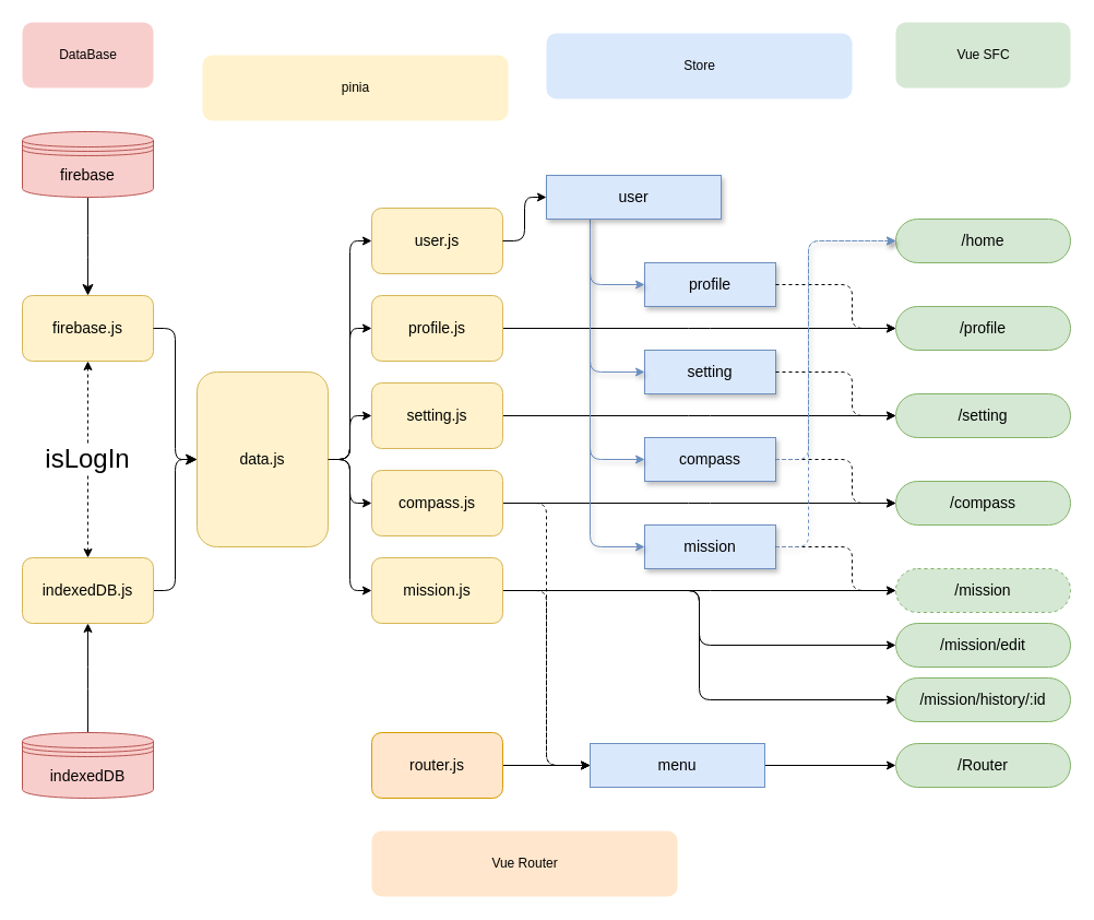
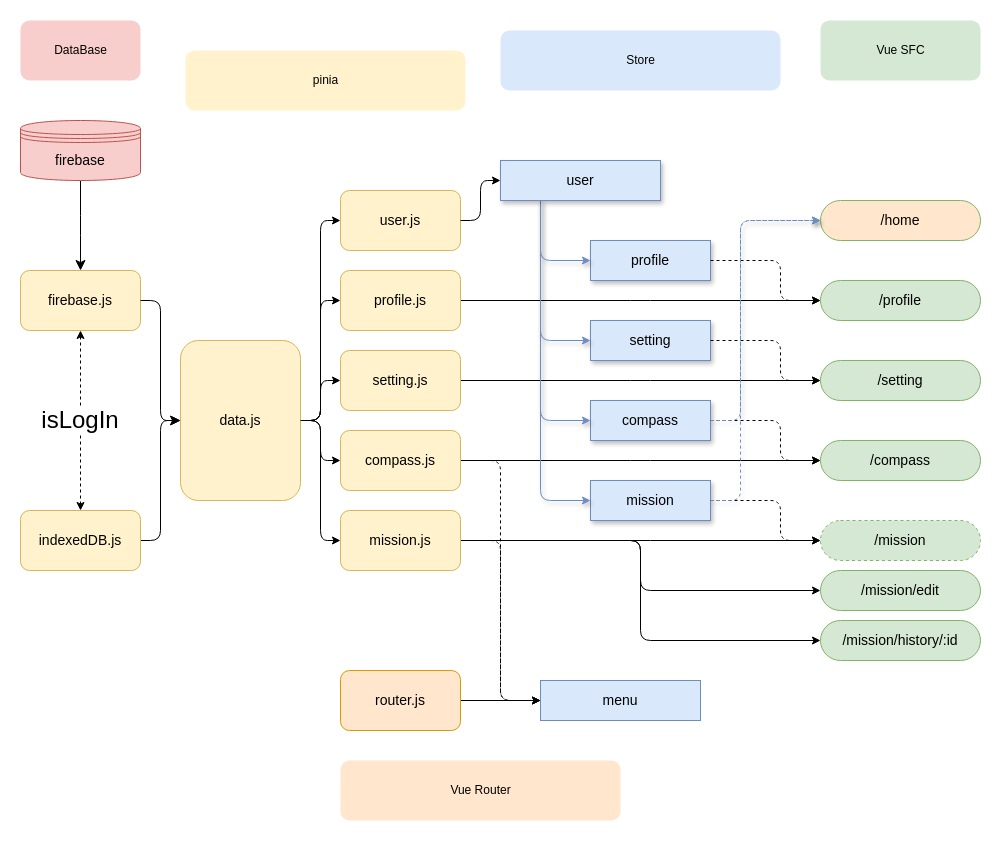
  <mxCell id="0" />
  <mxCell id="1" parent="0" />
  <mxCell id="2" style="edgeStyle=elbowEdgeStyle;rounded=1;html=1;fontSize=11;fontColor=default;" parent="1" source="3" target="15" edge="1"><mxGeometry relative="1" as="geometry" /></mxCell>
  <mxCell id="3" value="profile.js" style="rounded=1;whiteSpace=wrap;html=1;fontSize=14;spacing=0;align=center;fillColor=#fff2cc;strokeColor=#d6b656;fillStyle=auto;" parent="1" vertex="1"><mxGeometry x="340" y="270" width="120" height="60" as="geometry" /></mxCell>
  <mxCell id="4" style="edgeStyle=elbowEdgeStyle;rounded=1;html=1;fontSize=11;fontColor=default;exitX=1;exitY=0.5;exitDx=0;exitDy=0;" parent="1" source="5" target="10" edge="1"><mxGeometry relative="1" as="geometry"><mxPoint x="740" y="380" as="sourcePoint" /></mxGeometry></mxCell>
  <mxCell id="5" value="setting.js" style="rounded=1;whiteSpace=wrap;html=1;fontSize=14;spacing=0;align=center;fillColor=#fff2cc;strokeColor=#d6b656;fillStyle=auto;" parent="1" vertex="1"><mxGeometry x="340" y="350" width="120" height="60" as="geometry" /></mxCell>
  <mxCell id="6" style="edgeStyle=elbowEdgeStyle;rounded=1;html=1;fontSize=11;fontColor=default;" parent="1" source="8" target="18" edge="1"><mxGeometry relative="1" as="geometry" /></mxCell>
  <mxCell id="7" style="edgeStyle=orthogonalEdgeStyle;rounded=1;html=1;entryX=0;entryY=0.5;entryDx=0;entryDy=0;fontSize=11;fontColor=default;dashed=1;" parent="1" source="8" target="32" edge="1"><mxGeometry relative="1" as="geometry" /></mxCell>
  <mxCell id="8" value="compass.js" style="rounded=1;whiteSpace=wrap;html=1;fontSize=14;spacing=0;align=center;fillColor=#fff2cc;strokeColor=#d6b656;fillStyle=auto;" parent="1" vertex="1"><mxGeometry x="340" y="430" width="120" height="60" as="geometry" /></mxCell>
  <mxCell id="9" value="" style="edgeStyle=elbowEdgeStyle;elbow=horizontal;endArrow=classic;html=1;curved=0;rounded=1;endSize=8;startSize=8;fontSize=14;" parent="1" source="12" target="22" edge="1"><mxGeometry width="50" height="50" relative="1" as="geometry"><mxPoint x="370" y="330" as="sourcePoint" /><mxPoint x="370" y="280" as="targetPoint" /></mxGeometry></mxCell>
  <mxCell id="10" value="/setting" style="rounded=1;whiteSpace=wrap;html=1;fontSize=14;glass=0;arcSize=50;align=center;spacingLeft=0;spacing=0;labelBorderColor=none;labelBackgroundColor=none;fillColor=#d5e8d4;strokeColor=#82b366;" parent="1" vertex="1"><mxGeometry x="820" y="360" width="160" height="40" as="geometry" /></mxCell>
  <mxCell id="11" value="/mission/history/:id" style="rounded=1;whiteSpace=wrap;html=1;fontSize=14;arcSize=50;align=center;spacingLeft=0;spacing=0;labelBorderColor=none;labelBackgroundColor=none;fillColor=#d5e8d4;strokeColor=#82b366;" parent="1" vertex="1"><mxGeometry x="820" y="620" width="160" height="40" as="geometry" /></mxCell>
  <mxCell id="12" value="firebase" style="shape=datastore;whiteSpace=wrap;html=1;fontSize=14;fillColor=#f8cecc;strokeColor=#b85450;rounded=1;" parent="1" vertex="1"><mxGeometry x="20" y="120" width="120" height="60" as="geometry" /></mxCell>
- <mxCell id="13" style="edgeStyle=elbowEdgeStyle;html=1;fontSize=14;rounded=1;" parent="1" source="14" target="24" edge="1"><mxGeometry relative="1" as="geometry" /></mxCell>
- <mxCell id="14" value="indexedDB" style="shape=datastore;whiteSpace=wrap;html=1;fontSize=14;fillColor=#f8cecc;strokeColor=#b85450;rounded=1;" parent="1" vertex="1"><mxGeometry x="20" y="670" width="120" height="60" as="geometry" /></mxCell>
  <mxCell id="15" value="/profile" style="rounded=1;whiteSpace=wrap;html=1;fontSize=14;glass=0;arcSize=50;align=center;spacingLeft=0;spacing=0;labelBorderColor=none;labelBackgroundColor=none;fillColor=#d5e8d4;strokeColor=#82b366;" parent="1" vertex="1"><mxGeometry x="820" y="280" width="160" height="40" as="geometry" /></mxCell>
  <mxCell id="16" value="/mission" style="rounded=1;whiteSpace=wrap;html=1;fontSize=14;arcSize=50;align=center;spacingLeft=0;spacing=0;labelBorderColor=none;labelBackgroundColor=none;fillColor=#d5e8d4;strokeColor=#82b366;dashed=1;" parent="1" vertex="1"><mxGeometry x="820" y="520" width="160" height="40" as="geometry" /></mxCell>
  <mxCell id="17" value="/mission/edit" style="rounded=1;whiteSpace=wrap;html=1;fontSize=14;arcSize=50;align=center;spacingLeft=0;spacing=0;labelBorderColor=none;labelBackgroundColor=none;fillColor=#d5e8d4;strokeColor=#82b366;" parent="1" vertex="1"><mxGeometry x="820" y="570" width="160" height="40" as="geometry" /></mxCell>
  <mxCell id="18" value="/compass" style="rounded=1;whiteSpace=wrap;html=1;fontSize=14;glass=0;arcSize=50;align=center;spacingLeft=0;spacing=0;labelBorderColor=none;labelBackgroundColor=none;fillColor=#d5e8d4;strokeColor=#82b366;" parent="1" vertex="1"><mxGeometry x="820" y="440" width="160" height="40" as="geometry" /></mxCell>
  <mxCell id="19" value="Vue SFC" style="text;strokeColor=none;fillColor=#d5e8d4;html=1;verticalAlign=middle;align=center;rounded=1;" parent="1" vertex="1"><mxGeometry x="820" y="20" width="160" height="60" as="geometry" /></mxCell>
  <mxCell id="20" value="Store" style="text;strokeColor=none;fillColor=#dae8fc;html=1;verticalAlign=middle;align=center;rounded=1;" parent="1" vertex="1"><mxGeometry x="500" y="30" width="280" height="60" as="geometry" /></mxCell>
  <mxCell id="21" value="DataBase" style="text;strokeColor=none;fillColor=#f8cecc;html=1;verticalAlign=middle;align=center;rounded=1;" parent="1" vertex="1"><mxGeometry x="20" y="20" width="120" height="60" as="geometry" /></mxCell>
  <mxCell id="22" value="firebase.js" style="rounded=1;whiteSpace=wrap;html=1;fontSize=14;fillColor=#fff2cc;strokeColor=#d6b656;" parent="1" vertex="1"><mxGeometry x="20" y="270" width="120" height="60" as="geometry" /></mxCell>
  <mxCell id="23" style="edgeStyle=elbowEdgeStyle;html=1;rounded=1;" parent="1" source="24" target="38" edge="1"><mxGeometry relative="1" as="geometry"><mxPoint x="220" y="445" as="targetPoint" /></mxGeometry></mxCell>
  <mxCell id="24" value="indexedDB.js" style="rounded=1;whiteSpace=wrap;html=1;fontSize=14;fillColor=#fff2cc;strokeColor=#d6b656;" parent="1" vertex="1"><mxGeometry x="20" y="510" width="120" height="60" as="geometry" /></mxCell>
  <mxCell id="25" value="" style="edgeStyle=elbowEdgeStyle;elbow=horizontal;endArrow=classic;html=1;curved=0;rounded=1;endSize=8;startSize=8;fontSize=14;" parent="1" source="22" target="38" edge="1"><mxGeometry width="50" height="50" relative="1" as="geometry"><mxPoint x="90" y="200" as="sourcePoint" /><mxPoint x="220" y="445" as="targetPoint" /></mxGeometry></mxCell>
  <mxCell id="26" style="edgeStyle=elbowEdgeStyle;rounded=1;html=1;fontSize=11;fontColor=default;" parent="1" source="30" target="16" edge="1"><mxGeometry relative="1" as="geometry" /></mxCell>
  <mxCell id="27" style="edgeStyle=elbowEdgeStyle;rounded=1;html=1;fontSize=11;fontColor=default;" parent="1" source="30" target="17" edge="1"><mxGeometry relative="1" as="geometry" /></mxCell>
  <mxCell id="28" style="edgeStyle=orthogonalEdgeStyle;html=1;entryX=0;entryY=0.5;entryDx=0;entryDy=0;fontSize=11;fontColor=default;rounded=1;dashed=1;strokeWidth=1;jumpSize=6;shadow=0;" parent="1" source="30" target="32" edge="1"><mxGeometry relative="1" as="geometry" /></mxCell>
  <mxCell id="29" style="edgeStyle=orthogonalEdgeStyle;rounded=1;jumpSize=6;html=1;entryX=0;entryY=0.5;entryDx=0;entryDy=0;shadow=0;strokeWidth=1;fontSize=24;fontColor=default;startArrow=none;startFill=0;" parent="1" source="30" target="11" edge="1"><mxGeometry relative="1" as="geometry" /></mxCell>
  <mxCell id="30" value="mission.js" style="rounded=1;whiteSpace=wrap;html=1;fontSize=14;spacing=0;align=center;fillColor=#fff2cc;strokeColor=#d6b656;fillStyle=auto;" parent="1" vertex="1"><mxGeometry x="340" y="510" width="120" height="60" as="geometry" /></mxCell>
- <mxCell id="31" style="edgeStyle=orthogonalEdgeStyle;rounded=1;html=1;fontSize=11;fontColor=default;" parent="1" source="32" target="33" edge="1"><mxGeometry relative="1" as="geometry" /></mxCell>
  <mxCell id="32" value="menu" style="rounded=1;whiteSpace=wrap;html=1;fontSize=14;spacing=0;align=center;arcSize=0;fillColor=#dae8fc;strokeColor=#6c8ebf;" parent="1" vertex="1"><mxGeometry x="540" y="680" width="160" height="40" as="geometry" /></mxCell>
- <mxCell id="33" value="/Router" style="rounded=1;whiteSpace=wrap;html=1;fontSize=14;glass=0;arcSize=50;align=center;spacingLeft=0;spacing=0;labelBorderColor=none;labelBackgroundColor=none;fillColor=#d5e8d4;strokeColor=#82b366;" parent="1" vertex="1"><mxGeometry x="820" y="680" width="160" height="40" as="geometry" /></mxCell>
  <mxCell id="34" style="edgeStyle=elbowEdgeStyle;rounded=1;html=1;fontColor=default;" parent="1" source="38" target="3" edge="1"><mxGeometry relative="1" as="geometry" /></mxCell>
  <mxCell id="35" style="edgeStyle=elbowEdgeStyle;rounded=1;html=1;fontColor=default;" parent="1" source="38" target="5" edge="1"><mxGeometry relative="1" as="geometry" /></mxCell>
  <mxCell id="36" style="edgeStyle=elbowEdgeStyle;rounded=1;html=1;fontColor=default;" parent="1" source="38" target="30" edge="1"><mxGeometry relative="1" as="geometry" /></mxCell>
  <mxCell id="37" style="edgeStyle=elbowEdgeStyle;rounded=1;html=1;fontColor=default;" parent="1" source="38" target="8" edge="1"><mxGeometry relative="1" as="geometry" /></mxCell>
  <mxCell id="38" value="data.js" style="rounded=1;whiteSpace=wrap;html=1;fontSize=14;spacing=0;align=center;fillColor=#fff2cc;strokeColor=#d6b656;fillStyle=auto;" parent="1" vertex="1"><mxGeometry x="180" y="340" width="120" height="160" as="geometry" /></mxCell>
  <mxCell id="39" style="edgeStyle=orthogonalEdgeStyle;html=1;entryX=0;entryY=0.5;entryDx=0;entryDy=0;rounded=1;" parent="1" source="40" target="32" edge="1"><mxGeometry relative="1" as="geometry" /></mxCell>
  <mxCell id="40" value="router.js" style="rounded=1;whiteSpace=wrap;html=1;fontSize=14;spacing=0;align=center;fillColor=#ffe6cc;strokeColor=#d79b00;fillStyle=auto;" parent="1" vertex="1"><mxGeometry x="340" y="670" width="120" height="60" as="geometry" /></mxCell>
  <mxCell id="41" style="edgeStyle=orthogonalEdgeStyle;rounded=1;jumpSize=6;html=1;shadow=0;dashed=1;strokeWidth=1;fontSize=24;fontColor=default;startArrow=none;startFill=0;" parent="1" source="43" target="24" edge="1"><mxGeometry relative="1" as="geometry" /></mxCell>
  <mxCell id="42" style="edgeStyle=orthogonalEdgeStyle;rounded=1;jumpSize=6;html=1;shadow=0;dashed=1;strokeWidth=1;fontSize=24;fontColor=default;startArrow=none;startFill=0;" parent="1" source="43" target="22" edge="1"><mxGeometry relative="1" as="geometry" /></mxCell>
  <mxCell id="43" value="isLogIn" style="text;html=1;strokeColor=none;fillColor=none;align=center;verticalAlign=middle;whiteSpace=wrap;rounded=1;glass=0;fillStyle=hatch;strokeWidth=1;fontSize=24;fontColor=default;fontStyle=0;horizontal=1;" parent="1" vertex="1"><mxGeometry x="20" y="405" width="120" height="30" as="geometry" /></mxCell>
- <mxCell id="44" value="/home" style="rounded=1;whiteSpace=wrap;html=1;fontSize=14;glass=0;arcSize=50;align=center;spacingLeft=0;spacing=0;labelBorderColor=none;labelBackgroundColor=none;fillColor=#d5e8d4;strokeColor=#82b366;" parent="1" vertex="1"><mxGeometry x="820" y="200" width="160" height="40" as="geometry" /></mxCell>
+ <mxCell id="44" value="/home" style="rounded=1;whiteSpace=wrap;html=1;fontSize=14;glass=0;arcSize=50;align=center;spacingLeft=0;spacing=0;labelBorderColor=none;labelBackgroundColor=none;fillColor=#ffe6cc;strokeColor=#82b366;" parent="1" vertex="1"><mxGeometry x="820" y="200" width="160" height="40" as="geometry" /></mxCell>
  <mxCell id="45" value="user&lt;span style=&quot;background-color: transparent;&quot;&gt;.js&lt;/span&gt;" style="rounded=1;whiteSpace=wrap;html=1;fontSize=14;spacing=0;align=center;fillColor=#fff2cc;strokeColor=#d6b656;" parent="1" vertex="1"><mxGeometry x="340" y="190" width="120" height="60" as="geometry" /></mxCell>
  <mxCell id="46" style="edgeStyle=elbowEdgeStyle;rounded=1;html=1;fontColor=default;entryX=0;entryY=0.5;entryDx=0;entryDy=0;exitX=1;exitY=0.5;exitDx=0;exitDy=0;" parent="1" source="38" target="45" edge="1"><mxGeometry relative="1" as="geometry"><mxPoint x="310" y="430" as="sourcePoint" /><mxPoint x="350" y="310" as="targetPoint" /></mxGeometry></mxCell>
  <mxCell id="47" style="edgeStyle=orthogonalEdgeStyle;rounded=1;jumpSize=6;html=1;shadow=0;strokeWidth=1;fontSize=24;fontColor=default;startArrow=none;startFill=0;entryX=0;entryY=0.5;entryDx=0;entryDy=0;" parent="1" source="45" target="57" edge="1"><mxGeometry relative="1" as="geometry"><mxPoint x="460" y="170" as="sourcePoint" /><mxPoint x="560" y="160" as="targetPoint" /></mxGeometry></mxCell>
  <mxCell id="48" value="" style="group;rounded=1;" parent="1" vertex="1" connectable="0"><mxGeometry x="500" y="160" width="210" height="360" as="geometry" /></mxCell>
  <mxCell id="49" value="compass" style="rounded=1;whiteSpace=wrap;html=1;fontSize=14;spacing=0;align=center;arcSize=0;strokeColor=#6c8ebf;shadow=1;fillColor=#dae8fc;" parent="48" vertex="1"><mxGeometry x="90" y="240" width="120" height="40" as="geometry" /></mxCell>
  <mxCell id="50" style="edgeStyle=orthogonalEdgeStyle;html=1;entryX=0;entryY=0.5;entryDx=0;entryDy=0;rounded=1;curved=0;exitX=0.25;exitY=1;exitDx=0;exitDy=0;strokeColor=#6c8ebf;shadow=1;fillColor=#dae8fc;" parent="48" source="57" target="49" edge="1"><mxGeometry relative="1" as="geometry" /></mxCell>
  <mxCell id="51" value="mission" style="rounded=1;whiteSpace=wrap;html=1;fontSize=14;spacing=0;align=center;arcSize=0;strokeColor=#6c8ebf;shadow=1;fillColor=#dae8fc;" parent="48" vertex="1"><mxGeometry x="90" y="320" width="120" height="40" as="geometry" /></mxCell>
  <mxCell id="52" style="edgeStyle=orthogonalEdgeStyle;html=1;entryX=0;entryY=0.5;entryDx=0;entryDy=0;exitX=0.25;exitY=1;exitDx=0;exitDy=0;strokeColor=#6c8ebf;shadow=1;fillColor=#dae8fc;rounded=1;" parent="48" source="57" target="51" edge="1"><mxGeometry relative="1" as="geometry" /></mxCell>
  <mxCell id="53" value="profile" style="rounded=1;whiteSpace=wrap;html=1;fontSize=14;spacing=0;align=center;arcSize=0;strokeColor=#6c8ebf;shadow=1;fillColor=#dae8fc;" parent="48" vertex="1"><mxGeometry x="90" y="80" width="120" height="40" as="geometry" /></mxCell>
  <mxCell id="54" style="edgeStyle=orthogonalEdgeStyle;html=1;entryX=0;entryY=0.5;entryDx=0;entryDy=0;exitX=0.25;exitY=1;exitDx=0;exitDy=0;strokeColor=#6c8ebf;shadow=1;fillColor=#dae8fc;rounded=1;" parent="48" source="57" target="53" edge="1"><mxGeometry relative="1" as="geometry" /></mxCell>
  <mxCell id="55" value="setting" style="rounded=1;whiteSpace=wrap;html=1;fontSize=14;spacing=0;align=center;arcSize=0;strokeColor=#6c8ebf;shadow=1;fillColor=#dae8fc;" parent="48" vertex="1"><mxGeometry x="90" y="160" width="120" height="40" as="geometry" /></mxCell>
  <mxCell id="56" style="edgeStyle=orthogonalEdgeStyle;html=1;entryX=0;entryY=0.5;entryDx=0;entryDy=0;exitX=0.25;exitY=1;exitDx=0;exitDy=0;strokeColor=#6c8ebf;shadow=1;fillColor=#dae8fc;rounded=1;" parent="48" source="57" target="55" edge="1"><mxGeometry relative="1" as="geometry" /></mxCell>
  <mxCell id="57" value="user" style="rounded=1;whiteSpace=wrap;html=1;fontSize=14;spacing=0;align=center;arcSize=0;strokeColor=#6c8ebf;shadow=1;glass=0;fillColor=#dae8fc;" parent="48" vertex="1"><mxGeometry width="160" height="40" as="geometry" /></mxCell>
  <mxCell id="58" style="edgeStyle=orthogonalEdgeStyle;html=1;entryX=0;entryY=0.5;entryDx=0;entryDy=0;dashed=1;rounded=1;curved=0;jumpStyle=none;" parent="1" source="53" target="15" edge="1"><mxGeometry relative="1" as="geometry"><Array as="points"><mxPoint x="780" y="260" /><mxPoint x="780" y="300" /></Array></mxGeometry></mxCell>
  <mxCell id="59" style="edgeStyle=orthogonalEdgeStyle;html=1;entryX=0;entryY=0.5;entryDx=0;entryDy=0;dashed=1;rounded=1;" parent="1" source="55" target="10" edge="1"><mxGeometry relative="1" as="geometry"><Array as="points"><mxPoint x="780" y="340" /><mxPoint x="780" y="380" /></Array></mxGeometry></mxCell>
  <mxCell id="60" style="edgeStyle=orthogonalEdgeStyle;html=1;entryX=0;entryY=0.5;entryDx=0;entryDy=0;dashed=1;rounded=1;" parent="1" source="49" target="18" edge="1"><mxGeometry relative="1" as="geometry"><Array as="points"><mxPoint x="780" y="420" /><mxPoint x="780" y="460" /></Array></mxGeometry></mxCell>
  <mxCell id="61" style="edgeStyle=orthogonalEdgeStyle;html=1;entryX=0;entryY=0.5;entryDx=0;entryDy=0;dashed=1;rounded=1;" parent="1" source="51" target="16" edge="1"><mxGeometry relative="1" as="geometry"><Array as="points"><mxPoint x="780" y="500" /><mxPoint x="780" y="540" /></Array></mxGeometry></mxCell>
  <mxCell id="62" style="edgeStyle=orthogonalEdgeStyle;html=1;entryX=0;entryY=0.5;entryDx=0;entryDy=0;dashed=1;rounded=1;fillColor=#dae8fc;strokeColor=#6c8ebf;shadow=1;" parent="1" source="51" target="44" edge="1"><mxGeometry relative="1" as="geometry"><Array as="points"><mxPoint x="740" y="500" /><mxPoint x="740" y="220" /></Array></mxGeometry></mxCell>
  <mxCell id="63" style="edgeStyle=orthogonalEdgeStyle;html=1;entryX=0;entryY=0.5;entryDx=0;entryDy=0;dashed=1;rounded=1;fillColor=#dae8fc;strokeColor=#6c8ebf;shadow=1;" parent="1" source="49" target="44" edge="1"><mxGeometry relative="1" as="geometry"><Array as="points"><mxPoint x="740" y="420" /><mxPoint x="740" y="220" /></Array></mxGeometry></mxCell>
  <mxCell id="64" value="pinia" style="text;strokeColor=none;fillColor=#fff2cc;html=1;verticalAlign=middle;align=center;rounded=1;fillStyle=auto;gradientColor=none;gradientDirection=north;" parent="1" vertex="1"><mxGeometry x="185" y="50" width="280" height="60" as="geometry" /></mxCell>
  <mxCell id="65" value="Vue Router" style="text;strokeColor=none;fillColor=#ffe6cc;html=1;verticalAlign=middle;align=center;rounded=1;fillStyle=auto;gradientDirection=north;" parent="1" vertex="1"><mxGeometry x="340" y="760" width="280" height="60" as="geometry" /></mxCell>
